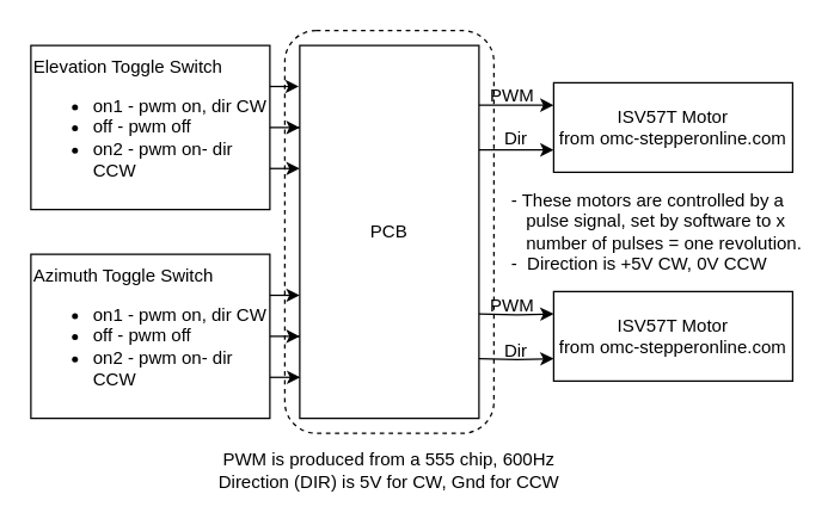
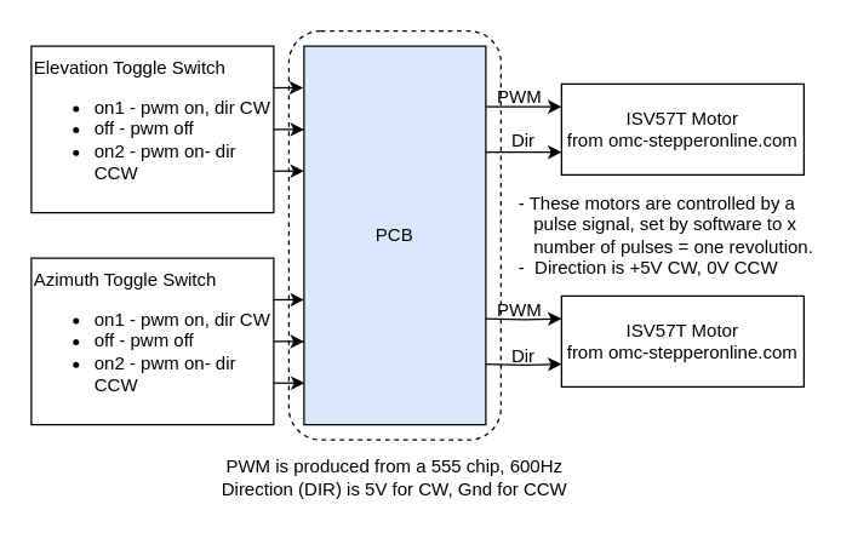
  <mxCell id="0" />
  <mxCell id="1" parent="0" />
  <mxCell id="2" value="" style="rounded=1;whiteSpace=wrap;html=1;dashed=1;" vertex="1" parent="1"><mxGeometry x="190" y="20" width="140" height="270" as="geometry" /></mxCell>
  <mxCell id="3" value="ISV57T Motor&lt;div&gt;from omc-stepperonline.com&lt;/div&gt;" style="rounded=0;whiteSpace=wrap;html=1;" vertex="1" parent="1"><mxGeometry x="370" y="55" width="160" height="60" as="geometry" /></mxCell>
  <mxCell id="4" value="Elevation Toggle Switch&lt;br&gt;&lt;div&gt;&lt;ul&gt;&lt;li&gt;on1 - pwm on, dir CW&lt;/li&gt;&lt;li&gt;off - pwm off&lt;/li&gt;&lt;li&gt;on2 - pwm on- dir CCW&lt;/li&gt;&lt;/ul&gt;&lt;/div&gt;" style="rounded=0;whiteSpace=wrap;html=1;align=left;" vertex="1" parent="1"><mxGeometry x="20" y="30" width="160" height="110" as="geometry" /></mxCell>
- <mxCell id="5" value="PCB" style="rounded=0;whiteSpace=wrap;html=1;" vertex="1" parent="1"><mxGeometry x="200" y="30" width="120" height="250" as="geometry" /></mxCell>
+ <mxCell id="5" value="PCB" style="rounded=0;whiteSpace=wrap;html=1;fillColor=#dae8fc;" vertex="1" parent="1"><mxGeometry x="200" y="30" width="120" height="250" as="geometry" /></mxCell>
  <mxCell id="6" value="ISV57T Motor&lt;div&gt;from omc-stepperonline.com&lt;/div&gt;" style="rounded=0;whiteSpace=wrap;html=1;" vertex="1" parent="1"><mxGeometry x="370" y="195" width="160" height="60" as="geometry" /></mxCell>
  <mxCell id="7" value="Azimuth Toggle Switch&lt;br&gt;&lt;div&gt;&lt;ul&gt;&lt;li&gt;on1 - pwm on, dir CW&lt;/li&gt;&lt;li&gt;off - pwm off&lt;/li&gt;&lt;li&gt;on2 - pwm on- dir CCW&lt;/li&gt;&lt;/ul&gt;&lt;/div&gt;" style="rounded=0;whiteSpace=wrap;html=1;align=left;" vertex="1" parent="1"><mxGeometry x="20" y="170" width="160" height="110" as="geometry" /></mxCell>
  <mxCell id="8" style="edgeStyle=orthogonalEdgeStyle;rounded=0;orthogonalLoop=1;jettySize=auto;html=1;exitX=1;exitY=0.25;exitDx=0;exitDy=0;entryX=0;entryY=0.25;entryDx=0;entryDy=0;" edge="1" parent="1" target="6"><mxGeometry relative="1" as="geometry"><mxPoint x="320" y="210" as="sourcePoint" /></mxGeometry></mxCell>
  <mxCell id="9" style="edgeStyle=orthogonalEdgeStyle;rounded=0;orthogonalLoop=1;jettySize=auto;html=1;exitX=1;exitY=0.75;exitDx=0;exitDy=0;entryX=0;entryY=0.75;entryDx=0;entryDy=0;" edge="1" parent="1" target="6"><mxGeometry relative="1" as="geometry"><mxPoint x="320" y="240" as="sourcePoint" /></mxGeometry></mxCell>
  <mxCell id="10" style="edgeStyle=orthogonalEdgeStyle;rounded=0;orthogonalLoop=1;jettySize=auto;html=1;exitX=1;exitY=0.25;exitDx=0;exitDy=0;entryX=-0.005;entryY=0.111;entryDx=0;entryDy=0;entryPerimeter=0;" edge="1" parent="1" source="4" target="5"><mxGeometry relative="1" as="geometry" /></mxCell>
  <mxCell id="11" style="edgeStyle=orthogonalEdgeStyle;rounded=0;orthogonalLoop=1;jettySize=auto;html=1;exitX=1;exitY=0.75;exitDx=0;exitDy=0;entryX=0;entryY=0.33;entryDx=0;entryDy=0;entryPerimeter=0;" edge="1" parent="1" source="4" target="5"><mxGeometry relative="1" as="geometry" /></mxCell>
  <mxCell id="12" style="edgeStyle=orthogonalEdgeStyle;rounded=0;orthogonalLoop=1;jettySize=auto;html=1;exitX=1;exitY=0.25;exitDx=0;exitDy=0;entryX=0;entryY=0.67;entryDx=0;entryDy=0;entryPerimeter=0;" edge="1" parent="1" source="7" target="5"><mxGeometry relative="1" as="geometry" /></mxCell>
  <mxCell id="13" style="edgeStyle=orthogonalEdgeStyle;rounded=0;orthogonalLoop=1;jettySize=auto;html=1;exitX=1;exitY=0.75;exitDx=0;exitDy=0;entryX=0.003;entryY=0.887;entryDx=0;entryDy=0;entryPerimeter=0;" edge="1" parent="1" source="7" target="5"><mxGeometry relative="1" as="geometry" /></mxCell>
  <mxCell id="14" style="edgeStyle=orthogonalEdgeStyle;rounded=0;orthogonalLoop=1;jettySize=auto;html=1;exitX=1;exitY=0.25;exitDx=0;exitDy=0;entryX=0;entryY=0.25;entryDx=0;entryDy=0;" edge="1" parent="1"><mxGeometry relative="1" as="geometry"><mxPoint x="320" y="70" as="sourcePoint" /><mxPoint x="370" y="70" as="targetPoint" /></mxGeometry></mxCell>
  <mxCell id="15" style="edgeStyle=orthogonalEdgeStyle;rounded=0;orthogonalLoop=1;jettySize=auto;html=1;exitX=1;exitY=0.75;exitDx=0;exitDy=0;entryX=0;entryY=0.75;entryDx=0;entryDy=0;" edge="1" parent="1"><mxGeometry relative="1" as="geometry"><mxPoint x="320" y="100" as="sourcePoint" /><mxPoint x="370" y="100" as="targetPoint" /></mxGeometry></mxCell>
  <mxCell id="16" style="edgeStyle=orthogonalEdgeStyle;rounded=0;orthogonalLoop=1;jettySize=auto;html=1;entryX=0;entryY=0.22;entryDx=0;entryDy=0;entryPerimeter=0;" edge="1" parent="1" source="4" target="5"><mxGeometry relative="1" as="geometry" /></mxCell>
  <mxCell id="17" style="edgeStyle=orthogonalEdgeStyle;rounded=0;orthogonalLoop=1;jettySize=auto;html=1;entryX=0;entryY=0.78;entryDx=0;entryDy=0;entryPerimeter=0;" edge="1" parent="1" source="7" target="5"><mxGeometry relative="1" as="geometry" /></mxCell>
  <mxCell id="18" value="Dir" style="text;html=1;align=center;verticalAlign=middle;whiteSpace=wrap;rounded=0;" vertex="1" parent="1"><mxGeometry x="330" y="88" width="30" height="10" as="geometry" /></mxCell>
  <mxCell id="19" value="PWM" style="text;html=1;align=center;verticalAlign=middle;whiteSpace=wrap;rounded=0;" vertex="1" parent="1"><mxGeometry x="325" y="54" width="35" height="20" as="geometry" /></mxCell>
  <mxCell id="20" value="Dir" style="text;html=1;align=center;verticalAlign=middle;whiteSpace=wrap;rounded=0;" vertex="1" parent="1"><mxGeometry x="330" y="230" width="30" height="10" as="geometry" /></mxCell>
  <mxCell id="21" value="PWM" style="text;html=1;align=center;verticalAlign=middle;whiteSpace=wrap;rounded=0;" vertex="1" parent="1"><mxGeometry x="325" y="195" width="35" height="20" as="geometry" /></mxCell>
  <mxCell id="22" value="PWM is produced from a 555 chip, 600Hz&lt;div&gt;Direction (DIR) is 5V for CW, Gnd for CCW&lt;/div&gt;" style="text;html=1;align=center;verticalAlign=middle;whiteSpace=wrap;rounded=0;" vertex="1" parent="1"><mxGeometry x="90" y="300" width="340" height="30" as="geometry" /></mxCell>
  <mxCell id="23" value="- These motors are controlled by a&amp;nbsp; &amp;nbsp; &amp;nbsp; &amp;nbsp;pulse signal, set by software to x&amp;nbsp; &amp;nbsp; &amp;nbsp; &amp;nbsp;number of pulses = one revolution.&lt;div&gt;-&amp;nbsp; Direction is +5V CW, 0V CCW&amp;nbsp;&lt;/div&gt;" style="text;html=1;align=left;verticalAlign=middle;whiteSpace=wrap;rounded=0;" vertex="1" parent="1"><mxGeometry x="340" y="125" width="200" height="60" as="geometry" /></mxCell>
